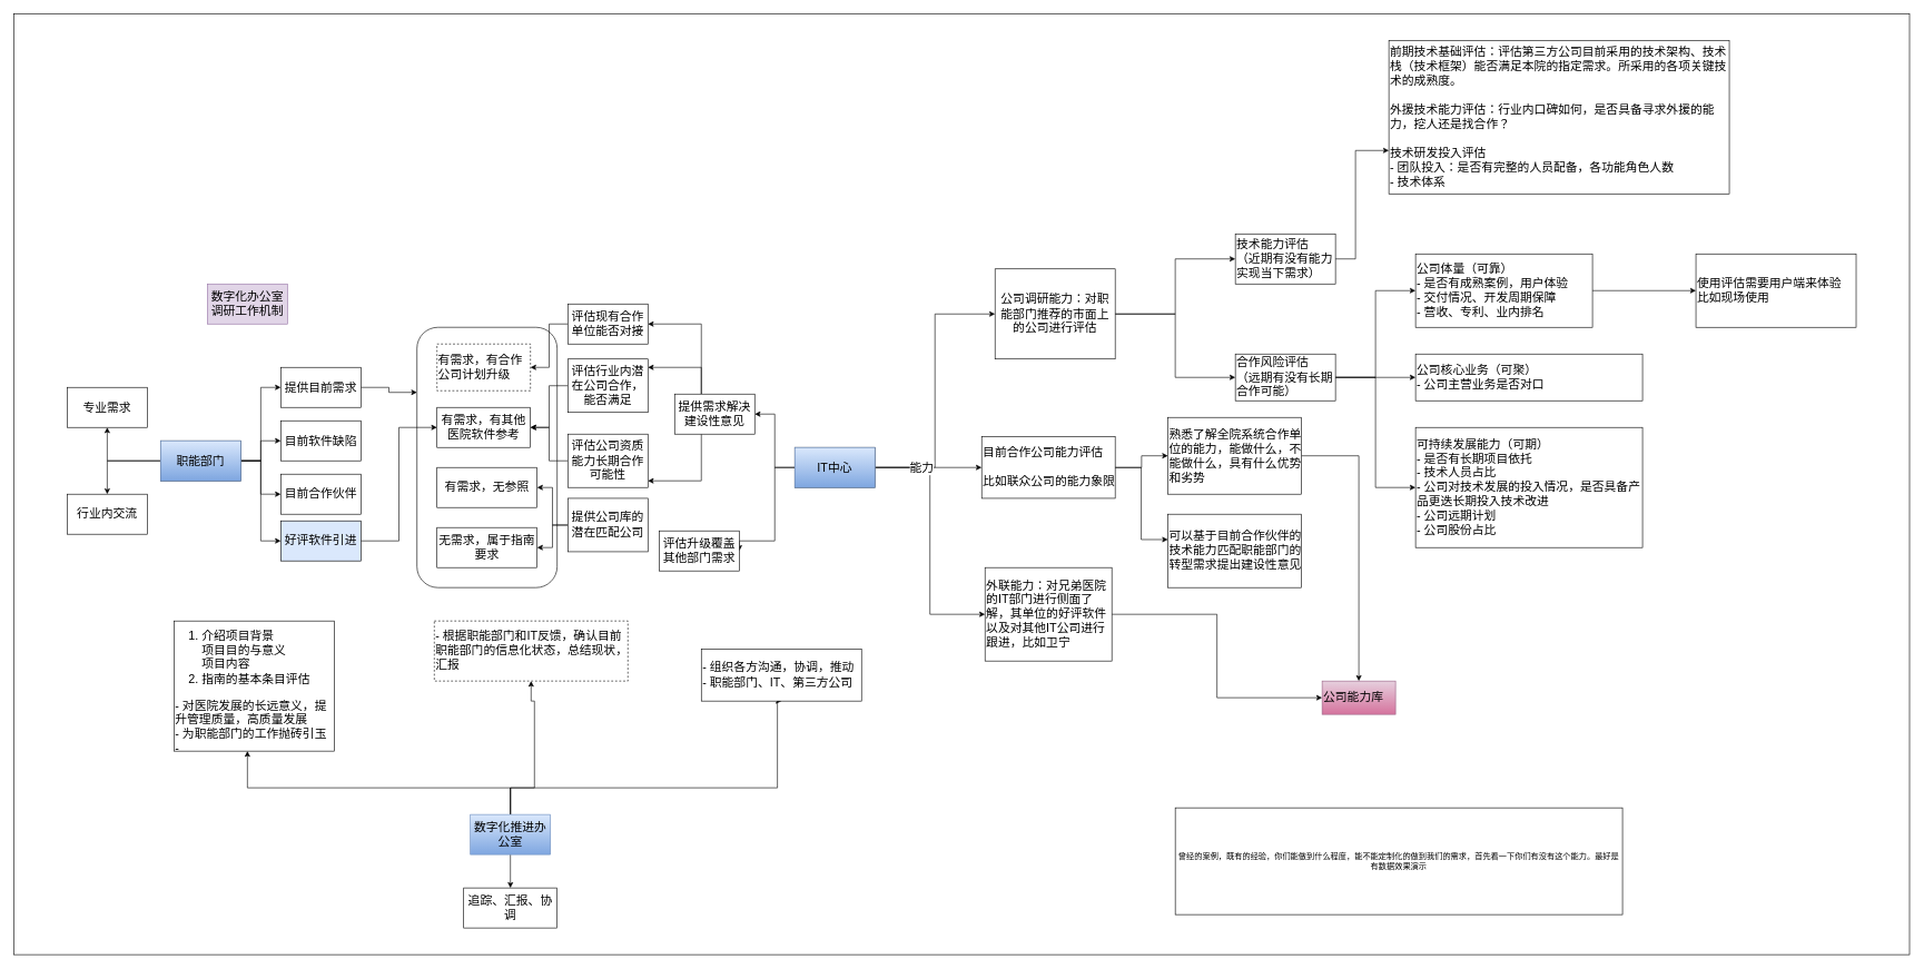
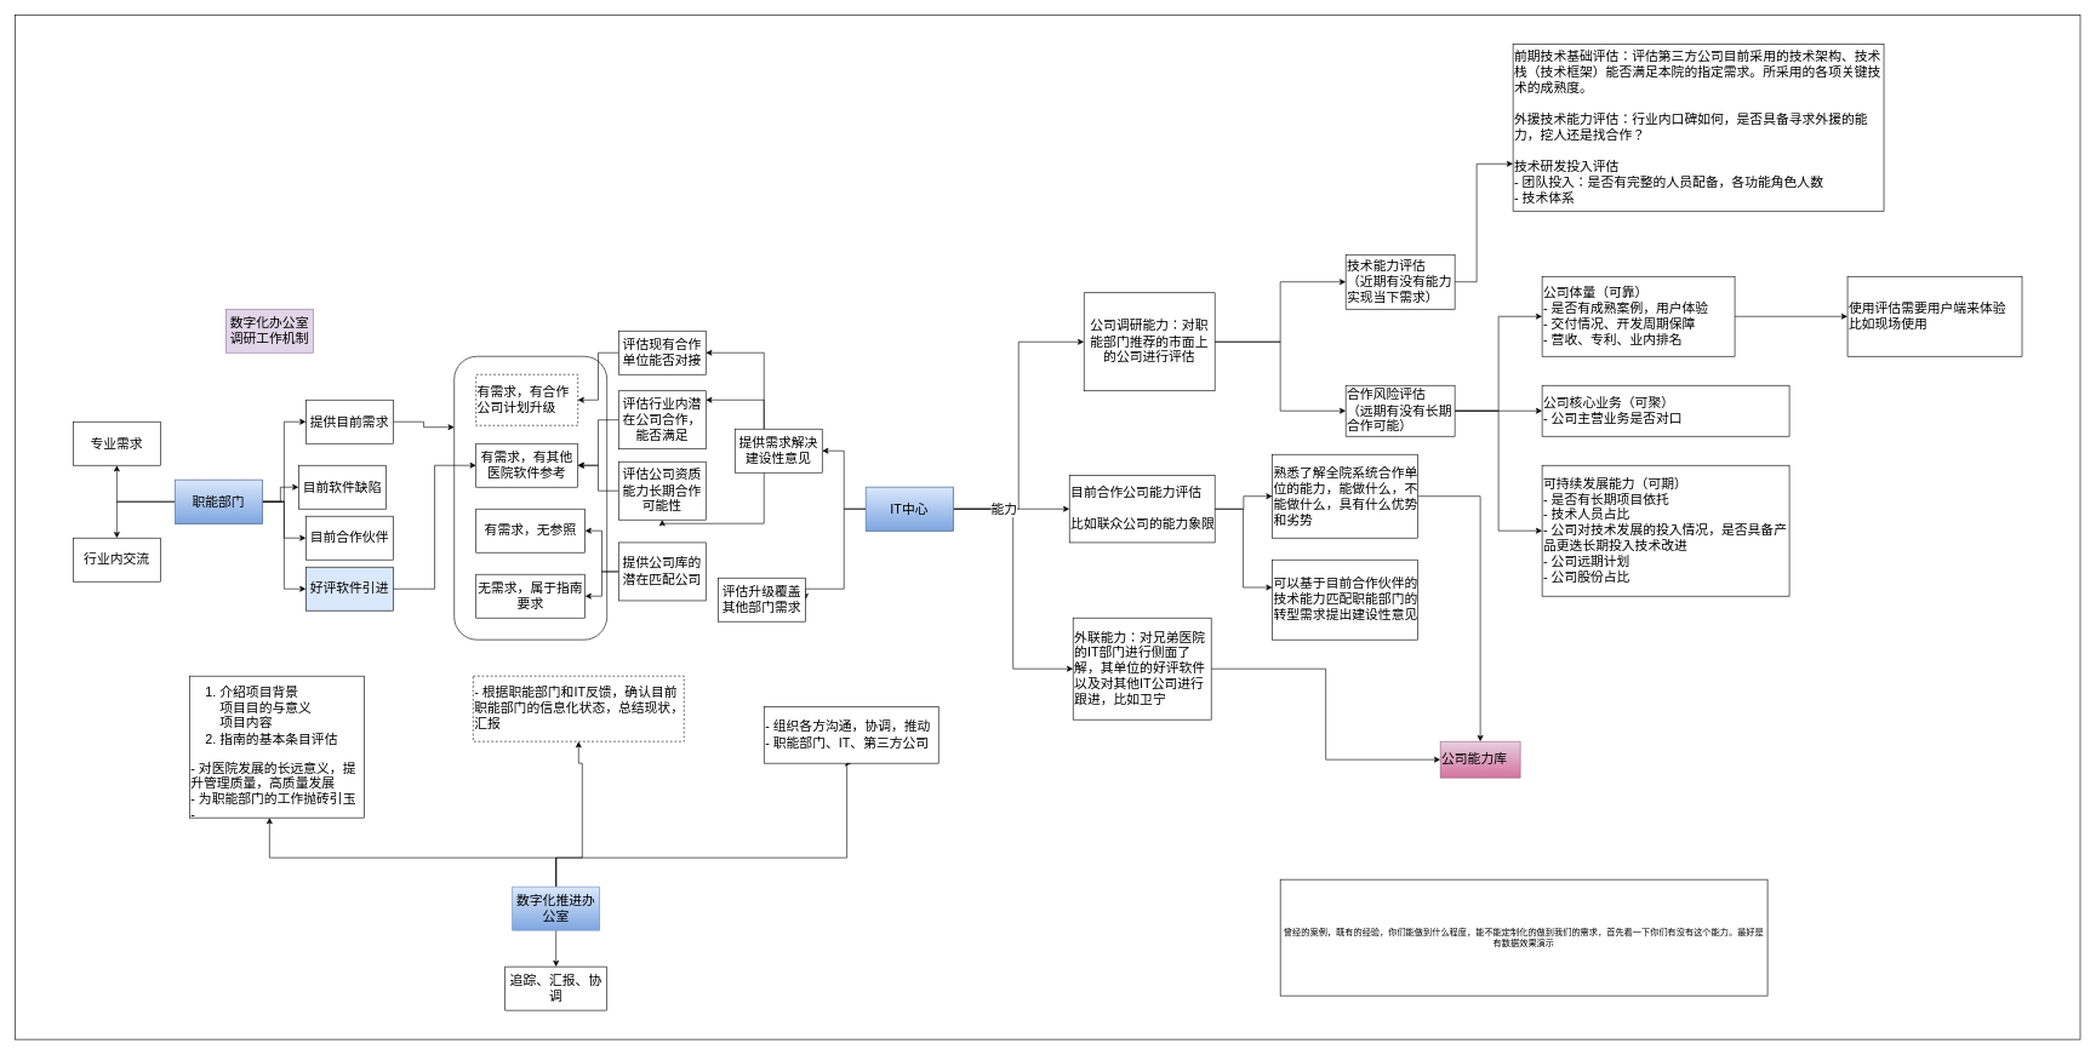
  <mxCell id="0" />
  <mxCell id="1" parent="0" />
  <mxCell id="2" value="" style="rounded=0;whiteSpace=wrap;html=1;" vertex="1" parent="1"><mxGeometry x="20" y="20" width="2840" height="1410" as="geometry" /></mxCell>
  <mxCell id="3" value="" style="rounded=1;whiteSpace=wrap;html=1;" vertex="1" parent="1"><mxGeometry x="624" y="490" width="210" height="390" as="geometry" /></mxCell>
  <mxCell id="4" value="" style="edgeStyle=orthogonalEdgeStyle;rounded=0;orthogonalLoop=1;jettySize=auto;html=1;fontSize=18;" parent="1" source="10" target="11" edge="1"><mxGeometry relative="1" as="geometry" /></mxCell>
  <mxCell id="5" style="edgeStyle=orthogonalEdgeStyle;rounded=0;orthogonalLoop=1;jettySize=auto;html=1;entryX=0;entryY=0.5;entryDx=0;entryDy=0;fontSize=18;" parent="1" source="10" target="14" edge="1"><mxGeometry relative="1" as="geometry" /></mxCell>
  <mxCell id="6" style="edgeStyle=orthogonalEdgeStyle;rounded=0;orthogonalLoop=1;jettySize=auto;html=1;entryX=0;entryY=0.5;entryDx=0;entryDy=0;fontSize=18;" parent="1" source="10" target="22" edge="1"><mxGeometry relative="1" as="geometry" /></mxCell>
  <mxCell id="7" value="" style="edgeStyle=orthogonalEdgeStyle;rounded=0;orthogonalLoop=1;jettySize=auto;html=1;fontSize=18;" parent="1" source="10" target="69" edge="1"><mxGeometry relative="1" as="geometry" /></mxCell>
  <mxCell id="8" style="edgeStyle=orthogonalEdgeStyle;rounded=0;orthogonalLoop=1;jettySize=auto;html=1;entryX=0.5;entryY=0;entryDx=0;entryDy=0;fontSize=18;" parent="1" source="10" target="70" edge="1"><mxGeometry relative="1" as="geometry" /></mxCell>
  <mxCell id="9" style="edgeStyle=orthogonalEdgeStyle;rounded=0;orthogonalLoop=1;jettySize=auto;html=1;entryX=0;entryY=0.5;entryDx=0;entryDy=0;fontSize=18;" parent="1" source="10" target="73" edge="1"><mxGeometry relative="1" as="geometry" /></mxCell>
  <mxCell id="10" value="职能部门" style="rounded=0;whiteSpace=wrap;html=1;fontSize=18;" parent="1" vertex="1"><mxGeometry x="240" y="660" width="120" height="60" as="geometry" /></mxCell>
- <mxCell id="11" value="目前软件缺陷" style="rounded=0;whiteSpace=wrap;html=1;fontSize=18;" parent="1" vertex="1"><mxGeometry x="420" y="630" width="120" height="60" as="geometry" /></mxCell>
+ <mxCell id="11" value="目前软件缺陷" style="rounded=0;whiteSpace=wrap;html=1;fontSize=18;" parent="1" vertex="1"><mxGeometry x="410" y="640" width="120" height="60" as="geometry" /></mxCell>
  <mxCell id="12" value="数字化办公室调研工作机制" style="rounded=0;whiteSpace=wrap;html=1;fontSize=18;strokeColor=#9673a6;fillColor=#e1d5e7;" parent="1" vertex="1"><mxGeometry x="310" y="425" width="120" height="60" as="geometry" /></mxCell>
  <mxCell id="13" value="" style="edgeStyle=orthogonalEdgeStyle;rounded=0;orthogonalLoop=1;jettySize=auto;html=1;entryX=0;entryY=0.25;entryDx=0;entryDy=0;" edge="1" parent="1" source="14" target="3"><mxGeometry relative="1" as="geometry" /></mxCell>
  <mxCell id="14" value="提供目前需求" style="rounded=0;whiteSpace=wrap;html=1;fontSize=18;" parent="1" vertex="1"><mxGeometry x="420" y="550" width="120" height="60" as="geometry" /></mxCell>
  <mxCell id="15" style="edgeStyle=orthogonalEdgeStyle;rounded=0;orthogonalLoop=1;jettySize=auto;html=1;entryX=1;entryY=0.5;entryDx=0;entryDy=0;fontSize=18;" parent="1" source="21" target="26" edge="1"><mxGeometry relative="1" as="geometry" /></mxCell>
  <mxCell id="16" style="edgeStyle=orthogonalEdgeStyle;rounded=0;orthogonalLoop=1;jettySize=auto;html=1;entryX=1;entryY=0.5;entryDx=0;entryDy=0;fontSize=18;" parent="1" source="21" target="43" edge="1"><mxGeometry relative="1" as="geometry"><Array as="points"><mxPoint x="1160" y="700" /><mxPoint x="1160" y="810" /></Array></mxGeometry></mxCell>
  <mxCell id="17" style="edgeStyle=orthogonalEdgeStyle;rounded=0;orthogonalLoop=1;jettySize=auto;html=1;entryX=0;entryY=0.5;entryDx=0;entryDy=0;fontSize=18;" parent="1" source="21" target="47" edge="1"><mxGeometry relative="1" as="geometry" /></mxCell>
  <mxCell id="18" style="edgeStyle=orthogonalEdgeStyle;rounded=0;orthogonalLoop=1;jettySize=auto;html=1;entryX=0;entryY=0.5;entryDx=0;entryDy=0;fontSize=18;" parent="1" source="21" target="50" edge="1"><mxGeometry relative="1" as="geometry" /></mxCell>
  <mxCell id="19" style="edgeStyle=orthogonalEdgeStyle;rounded=0;orthogonalLoop=1;jettySize=auto;html=1;entryX=0;entryY=0.5;entryDx=0;entryDy=0;fontSize=18;" parent="1" source="21" target="52" edge="1"><mxGeometry relative="1" as="geometry" /></mxCell>
  <mxCell id="20" value="能力" style="edgeLabel;html=1;align=center;verticalAlign=middle;resizable=0;points=[];fontSize=18;" parent="19" vertex="1" connectable="0"><mxGeometry x="-0.641" relative="1" as="geometry"><mxPoint as="offset" /></mxGeometry></mxCell>
  <mxCell id="21" value="IT中心" style="rounded=0;whiteSpace=wrap;html=1;fontSize=18;" parent="1" vertex="1"><mxGeometry x="1190" y="670" width="120" height="60" as="geometry" /></mxCell>
  <mxCell id="22" value="目前合作伙伴" style="rounded=0;whiteSpace=wrap;html=1;fontSize=18;" parent="1" vertex="1"><mxGeometry x="420" y="710" width="120" height="60" as="geometry" /></mxCell>
  <mxCell id="23" value="" style="edgeStyle=orthogonalEdgeStyle;rounded=0;orthogonalLoop=1;jettySize=auto;html=1;fontSize=18;" parent="1" source="26" target="39" edge="1"><mxGeometry relative="1" as="geometry"><Array as="points"><mxPoint x="1050" y="550" /></Array></mxGeometry></mxCell>
  <mxCell id="24" value="" style="edgeStyle=orthogonalEdgeStyle;rounded=0;orthogonalLoop=1;jettySize=auto;html=1;fontSize=18;" parent="1" source="26" target="41" edge="1"><mxGeometry relative="1" as="geometry"><Array as="points"><mxPoint x="1050" y="720" /></Array></mxGeometry></mxCell>
  <mxCell id="25" style="edgeStyle=orthogonalEdgeStyle;rounded=0;orthogonalLoop=1;jettySize=auto;html=1;fontSize=18;" parent="1" source="26" target="68" edge="1"><mxGeometry relative="1" as="geometry"><Array as="points"><mxPoint x="1050" y="485" /></Array></mxGeometry></mxCell>
  <mxCell id="26" value="提供需求解决建设性意见" style="rounded=0;whiteSpace=wrap;html=1;fontSize=18;" parent="1" vertex="1"><mxGeometry x="1010" y="590" width="120" height="60" as="geometry" /></mxCell>
  <mxCell id="27" value="&lt;div&gt;&lt;ol&gt;&lt;li&gt;&lt;span&gt;介绍项目背景&lt;br&gt;&lt;/span&gt;项目目的与意义&lt;br&gt;项目内容&lt;/li&gt;&lt;li&gt;指南的基本条目评估&lt;br&gt;&lt;/li&gt;&lt;/ol&gt;&lt;/div&gt;&lt;div&gt;&lt;span&gt;- 对医院发展的长远意义，提升管理质量，高质量发展&lt;/span&gt;&lt;br&gt;&lt;/div&gt;&lt;div&gt;&lt;span&gt;- 为职能部门的工作抛砖引玉&amp;nbsp;&lt;/span&gt;&lt;/div&gt;&lt;div&gt;-&amp;nbsp;&lt;span&gt;&lt;br&gt;&lt;/span&gt;&lt;/div&gt;" style="rounded=0;whiteSpace=wrap;html=1;fontSize=18;align=left;" parent="1" vertex="1"><mxGeometry x="260" y="930" width="240" height="195" as="geometry" /></mxCell>
  <mxCell id="28" style="edgeStyle=orthogonalEdgeStyle;rounded=0;orthogonalLoop=1;jettySize=auto;html=1;fontSize=18;" parent="1" source="32" target="27" edge="1"><mxGeometry relative="1" as="geometry"><Array as="points"><mxPoint x="764" y="1180" /><mxPoint x="370" y="1180" /></Array></mxGeometry></mxCell>
  <mxCell id="29" value="" style="edgeStyle=orthogonalEdgeStyle;rounded=0;orthogonalLoop=1;jettySize=auto;html=1;fontSize=18;" parent="1" source="32" target="71" edge="1"><mxGeometry relative="1" as="geometry" /></mxCell>
  <mxCell id="30" style="edgeStyle=orthogonalEdgeStyle;rounded=0;orthogonalLoop=1;jettySize=auto;html=1;entryX=0.5;entryY=1;entryDx=0;entryDy=0;fontSize=18;" parent="1" source="32" target="33" edge="1"><mxGeometry relative="1" as="geometry"><Array as="points"><mxPoint x="764" y="1180" /><mxPoint x="800" y="1180" /><mxPoint x="800" y="1050" /><mxPoint x="795" y="1050" /></Array></mxGeometry></mxCell>
  <mxCell id="31" style="edgeStyle=orthogonalEdgeStyle;rounded=0;orthogonalLoop=1;jettySize=auto;html=1;entryX=0.5;entryY=1;entryDx=0;entryDy=0;fontSize=18;" parent="1" source="32" target="34" edge="1"><mxGeometry relative="1" as="geometry"><Array as="points"><mxPoint x="764" y="1180" /><mxPoint x="1164" y="1180" /></Array></mxGeometry></mxCell>
  <mxCell id="32" value="数字化推进办公室" style="rounded=0;whiteSpace=wrap;html=1;fontSize=18;fillColor=#dae8fc;gradientColor=#7ea6e0;strokeColor=#6c8ebf;" parent="1" vertex="1"><mxGeometry x="704" y="1220" width="120" height="60" as="geometry" /></mxCell>
  <mxCell id="33" value="- 根据职能部门和IT反馈，确认目前职能部门的信息化状态，总结现状，汇报" style="rounded=0;whiteSpace=wrap;html=1;fontSize=18;align=left;dashed=1;" parent="1" vertex="1"><mxGeometry x="650" y="930" width="290" height="90" as="geometry" /></mxCell>
  <mxCell id="34" value="&lt;div&gt;&lt;/div&gt;- 组织各方沟通，协调，推动&lt;br&gt;- &lt;span&gt;职能部门、IT、第三方公司&lt;br&gt;&lt;/span&gt;" style="rounded=0;whiteSpace=wrap;html=1;fontSize=18;align=left;" parent="1" vertex="1"><mxGeometry x="1050" y="972.5" width="240" height="77.5" as="geometry" /></mxCell>
  <mxCell id="35" value="有需求，无参照" style="rounded=0;whiteSpace=wrap;html=1;fontSize=18;" parent="1" vertex="1"><mxGeometry x="654" y="700" width="150" height="60" as="geometry" /></mxCell>
  <mxCell id="36" value="有需求，有合作公司计划升级" style="rounded=0;whiteSpace=wrap;html=1;fontSize=18;align=left;dashed=1;" parent="1" vertex="1"><mxGeometry x="654" y="515" width="140" height="70" as="geometry" /></mxCell>
  <mxCell id="37" value="无需求，属于指南要求" style="rounded=0;whiteSpace=wrap;html=1;fontSize=18;" parent="1" vertex="1"><mxGeometry x="654" y="790" width="150" height="60" as="geometry" /></mxCell>
  <mxCell id="38" style="edgeStyle=orthogonalEdgeStyle;rounded=0;orthogonalLoop=1;jettySize=auto;html=1;entryX=1;entryY=0.5;entryDx=0;entryDy=0;" edge="1" parent="1" source="39" target="42"><mxGeometry relative="1" as="geometry" /></mxCell>
  <mxCell id="39" value="评估行业内潜在公司合作，能否满足" style="rounded=0;whiteSpace=wrap;html=1;fontSize=18;" parent="1" vertex="1"><mxGeometry x="850" y="537.5" width="120" height="80" as="geometry" /></mxCell>
  <mxCell id="40" style="edgeStyle=orthogonalEdgeStyle;rounded=0;orthogonalLoop=1;jettySize=auto;html=1;entryX=1;entryY=0.5;entryDx=0;entryDy=0;" edge="1" parent="1" source="41" target="42"><mxGeometry relative="1" as="geometry" /></mxCell>
- <mxCell id="41" value="评估公司资质能力长期合作可能性" style="rounded=0;whiteSpace=wrap;html=1;fontSize=18;" parent="1" vertex="1"><mxGeometry x="850" y="650" width="120" height="80" as="geometry" /></mxCell>
+ <mxCell id="41" value="评估公司资质能力长期合作可能性" style="rounded=0;whiteSpace=wrap;html=1;fontSize=18;" parent="1" vertex="1"><mxGeometry x="850" y="635" width="120" height="80" as="geometry" /></mxCell>
  <mxCell id="42" value="有需求，有其他医院软件参考" style="rounded=0;whiteSpace=wrap;html=1;fontSize=18;" parent="1" vertex="1"><mxGeometry x="654" y="610" width="140" height="60" as="geometry" /></mxCell>
  <mxCell id="43" value="评估升级覆盖其他部门需求" style="rounded=0;whiteSpace=wrap;html=1;fontSize=18;" parent="1" vertex="1"><mxGeometry x="987" y="795" width="120" height="60" as="geometry" /></mxCell>
  <mxCell id="44" value="" style="edgeStyle=orthogonalEdgeStyle;rounded=0;orthogonalLoop=1;jettySize=auto;html=1;fontSize=18;exitX=1;exitY=0.5;exitDx=0;exitDy=0;" parent="1" source="54" target="53" edge="1"><mxGeometry relative="1" as="geometry"><Array as="points"><mxPoint x="2030" y="388" /><mxPoint x="2030" y="225" /></Array></mxGeometry></mxCell>
  <mxCell id="45" style="edgeStyle=orthogonalEdgeStyle;rounded=0;orthogonalLoop=1;jettySize=auto;html=1;entryX=0;entryY=0.5;entryDx=0;entryDy=0;fontSize=18;" parent="1" source="47" target="54" edge="1"><mxGeometry relative="1" as="geometry" /></mxCell>
  <mxCell id="46" style="edgeStyle=orthogonalEdgeStyle;rounded=0;orthogonalLoop=1;jettySize=auto;html=1;entryX=0;entryY=0.5;entryDx=0;entryDy=0;fontSize=18;" parent="1" source="47" target="58" edge="1"><mxGeometry relative="1" as="geometry" /></mxCell>
  <mxCell id="47" value="&lt;span style=&quot;text-align: left&quot;&gt;公司调研能力：对职能部门推荐的市面上的公司&lt;/span&gt;进行评估" style="rounded=0;whiteSpace=wrap;html=1;fontSize=18;" parent="1" vertex="1"><mxGeometry x="1490" y="402.5" width="180" height="135" as="geometry" /></mxCell>
  <mxCell id="48" value="" style="edgeStyle=orthogonalEdgeStyle;rounded=0;orthogonalLoop=1;jettySize=auto;html=1;fontSize=18;" parent="1" source="50" target="63" edge="1"><mxGeometry relative="1" as="geometry"><Array as="points"><mxPoint x="1709" y="700" /><mxPoint x="1709" y="808" /></Array></mxGeometry></mxCell>
  <mxCell id="49" style="edgeStyle=orthogonalEdgeStyle;rounded=0;orthogonalLoop=1;jettySize=auto;html=1;entryX=0;entryY=0.5;entryDx=0;entryDy=0;fontSize=18;" parent="1" source="50" target="65" edge="1"><mxGeometry relative="1" as="geometry" /></mxCell>
  <mxCell id="50" value="目前合作公司能力评估&lt;br&gt;&lt;br&gt;比如联众公司的能力象限" style="rounded=0;whiteSpace=wrap;html=1;fontSize=18;align=left;" parent="1" vertex="1"><mxGeometry x="1470" y="653.75" width="200" height="92.5" as="geometry" /></mxCell>
  <mxCell id="51" style="edgeStyle=orthogonalEdgeStyle;rounded=0;orthogonalLoop=1;jettySize=auto;html=1;entryX=0;entryY=0.5;entryDx=0;entryDy=0;fontSize=18;" parent="1" source="52" target="66" edge="1"><mxGeometry relative="1" as="geometry" /></mxCell>
  <mxCell id="52" value="外联能力：对兄弟医院的IT部门进行侧面了解，其单位的好评软件以及对其他IT公司进行跟进，比如卫宁" style="rounded=0;whiteSpace=wrap;html=1;fontSize=18;align=left;" parent="1" vertex="1"><mxGeometry x="1475" y="850" width="190" height="140" as="geometry" /></mxCell>
  <mxCell id="53" value="前期技术基础评估：评估第三方公司目前采用的技术架构、技术栈（技术框架）能否满足本院的指定需求。所采用的各项关键技术的成熟度。&lt;br&gt;&lt;br&gt;外援技术能力评估：行业内口碑如何，是否具备寻求外援的能力，挖人还是找合作？&lt;br&gt;&lt;br&gt;技术研发投入评估&lt;br&gt;- 团队投入：是否有完整的人员配备，各功能角色人数&lt;br&gt;- 技术体系" style="rounded=0;whiteSpace=wrap;html=1;fontSize=18;align=left;" parent="1" vertex="1"><mxGeometry x="2080" y="60" width="510" height="230" as="geometry" /></mxCell>
  <mxCell id="54" value="技术能力评估&lt;br&gt;（近期有没有能力实现当下需求）" style="rounded=0;whiteSpace=wrap;html=1;fontSize=18;align=left;" parent="1" vertex="1"><mxGeometry x="1850" y="350" width="150" height="75" as="geometry" /></mxCell>
  <mxCell id="55" style="edgeStyle=orthogonalEdgeStyle;rounded=0;orthogonalLoop=1;jettySize=auto;html=1;entryX=0;entryY=0.5;entryDx=0;entryDy=0;fontSize=18;" parent="1" source="58" target="60" edge="1"><mxGeometry relative="1" as="geometry" /></mxCell>
  <mxCell id="56" style="edgeStyle=orthogonalEdgeStyle;rounded=0;orthogonalLoop=1;jettySize=auto;html=1;entryX=0;entryY=0.5;entryDx=0;entryDy=0;fontSize=18;" parent="1" source="58" target="61" edge="1"><mxGeometry relative="1" as="geometry" /></mxCell>
  <mxCell id="57" style="edgeStyle=orthogonalEdgeStyle;rounded=0;orthogonalLoop=1;jettySize=auto;html=1;entryX=0;entryY=0.5;entryDx=0;entryDy=0;fontSize=18;" parent="1" source="58" target="62" edge="1"><mxGeometry relative="1" as="geometry" /></mxCell>
  <mxCell id="58" value="合作风险评估&lt;br&gt;（远期有没有长期合作可能）" style="rounded=0;whiteSpace=wrap;html=1;fontSize=18;align=left;" parent="1" vertex="1"><mxGeometry x="1850" y="530" width="150" height="70" as="geometry" /></mxCell>
  <mxCell id="59" value="" style="edgeStyle=orthogonalEdgeStyle;rounded=0;orthogonalLoop=1;jettySize=auto;html=1;" edge="1" parent="1" source="60" target="76"><mxGeometry relative="1" as="geometry" /></mxCell>
  <mxCell id="60" value="公司体量（可靠）&lt;br&gt;- 是否有成熟案例，用户体验&lt;br&gt;- 交付情况、开发周期保障&lt;br&gt;- 营收、专利、业内排名" style="rounded=0;whiteSpace=wrap;html=1;fontSize=18;align=left;" parent="1" vertex="1"><mxGeometry x="2120" y="380" width="265" height="110" as="geometry" /></mxCell>
  <mxCell id="61" value="公司核心业务（可聚）&lt;br&gt;- 公司主营业务是否对口" style="rounded=0;whiteSpace=wrap;html=1;fontSize=18;align=left;" parent="1" vertex="1"><mxGeometry x="2120" y="530" width="340" height="70" as="geometry" /></mxCell>
  <mxCell id="62" value="可持续发展能力（可期）&lt;br&gt;- 是否有长期项目依托&lt;br&gt;- 技术人员占比&lt;br&gt;- 公司对技术发展的投入情况，是否具备产品更迭长期投入技术改进&lt;br&gt;- 公司远期计划&lt;br&gt;- 公司股份占比&lt;br&gt;" style="rounded=0;whiteSpace=wrap;html=1;fontSize=18;align=left;" parent="1" vertex="1"><mxGeometry x="2120" y="640" width="340" height="180" as="geometry" /></mxCell>
  <mxCell id="63" value="可以基于目前合作伙伴的技术能力匹配职能部门的转型需求提出建设性意见" style="rounded=0;whiteSpace=wrap;html=1;fontSize=18;align=left;" parent="1" vertex="1"><mxGeometry x="1749" y="770" width="200" height="110" as="geometry" /></mxCell>
  <mxCell id="64" style="edgeStyle=orthogonalEdgeStyle;rounded=0;orthogonalLoop=1;jettySize=auto;html=1;entryX=0.5;entryY=0;entryDx=0;entryDy=0;fontSize=18;" parent="1" source="65" target="66" edge="1"><mxGeometry relative="1" as="geometry" /></mxCell>
  <mxCell id="65" value="熟悉了解全院系统合作单位的能力，能做什么，不能做什么，具有什么优势和劣势" style="rounded=0;whiteSpace=wrap;html=1;fontSize=18;align=left;" parent="1" vertex="1"><mxGeometry x="1749" y="625" width="200" height="115" as="geometry" /></mxCell>
  <mxCell id="66" value="公司能力库" style="rounded=0;whiteSpace=wrap;html=1;fontSize=18;align=left;fillColor=#e6d0de;strokeColor=#996185;gradientColor=#d5739d;" parent="1" vertex="1"><mxGeometry x="1980" y="1020" width="110" height="50" as="geometry" /></mxCell>
  <mxCell id="67" style="edgeStyle=orthogonalEdgeStyle;rounded=0;orthogonalLoop=1;jettySize=auto;html=1;entryX=1;entryY=0.5;entryDx=0;entryDy=0;" edge="1" parent="1" source="68" target="36"><mxGeometry relative="1" as="geometry" /></mxCell>
  <mxCell id="68" value="评估现有合作单位能否对接" style="rounded=0;whiteSpace=wrap;html=1;fontSize=18;" parent="1" vertex="1"><mxGeometry x="850" y="455" width="120" height="60" as="geometry" /></mxCell>
  <mxCell id="69" value="专业需求" style="rounded=0;whiteSpace=wrap;html=1;fontSize=18;" parent="1" vertex="1"><mxGeometry x="100" y="580" width="120" height="60" as="geometry" /></mxCell>
  <mxCell id="70" value="行业内交流" style="rounded=0;whiteSpace=wrap;html=1;fontSize=18;" parent="1" vertex="1"><mxGeometry x="100" y="740" width="120" height="60" as="geometry" /></mxCell>
  <mxCell id="71" value="追踪、汇报、协调" style="rounded=0;whiteSpace=wrap;html=1;fontSize=18;" parent="1" vertex="1"><mxGeometry x="694" y="1330" width="140" height="60" as="geometry" /></mxCell>
  <mxCell id="72" style="edgeStyle=orthogonalEdgeStyle;rounded=0;orthogonalLoop=1;jettySize=auto;html=1;entryX=0;entryY=0.5;entryDx=0;entryDy=0;" edge="1" parent="1" source="73" target="42"><mxGeometry relative="1" as="geometry" /></mxCell>
  <mxCell id="73" value="好评软件引进" style="rounded=0;whiteSpace=wrap;html=1;fontSize=18;fillColor=#dae8fc;" parent="1" vertex="1"><mxGeometry x="420" y="780" width="120" height="60" as="geometry" /></mxCell>
  <mxCell id="74" value="职能部门" style="rounded=0;whiteSpace=wrap;html=1;fontSize=18;fillColor=#dae8fc;gradientColor=#7ea6e0;strokeColor=#6c8ebf;" parent="1" vertex="1"><mxGeometry x="240" y="660" width="120" height="60" as="geometry" /></mxCell>
  <mxCell id="75" value="IT中心" style="rounded=0;whiteSpace=wrap;html=1;fontSize=18;fillColor=#dae8fc;gradientColor=#7ea6e0;strokeColor=#6c8ebf;" parent="1" vertex="1"><mxGeometry x="1190" y="670" width="120" height="60" as="geometry" /></mxCell>
  <mxCell id="76" value="使用评估需要用户端来体验&lt;br&gt;比如现场使用" style="rounded=0;whiteSpace=wrap;html=1;fontSize=18;align=left;" vertex="1" parent="1"><mxGeometry x="2540" y="380" width="240" height="110" as="geometry" /></mxCell>
  <mxCell id="77" style="edgeStyle=orthogonalEdgeStyle;rounded=0;orthogonalLoop=1;jettySize=auto;html=1;entryX=1;entryY=0.5;entryDx=0;entryDy=0;" edge="1" parent="1" source="79" target="35"><mxGeometry relative="1" as="geometry" /></mxCell>
  <mxCell id="78" style="edgeStyle=orthogonalEdgeStyle;rounded=0;orthogonalLoop=1;jettySize=auto;html=1;entryX=1;entryY=0.5;entryDx=0;entryDy=0;" edge="1" parent="1" source="79" target="37"><mxGeometry relative="1" as="geometry" /></mxCell>
  <mxCell id="79" value="提供公司库的潜在匹配公司" style="rounded=0;whiteSpace=wrap;html=1;fontSize=18;" vertex="1" parent="1"><mxGeometry x="850" y="746.25" width="120" height="80" as="geometry" /></mxCell>
  <mxCell id="80" value="曾经的案例，既有的经验，你们能做到什么程度，能不能定制化的做到我们的需求，首先看一下你们有没有这个能力。最好是有数据效果演示" style="rounded=0;whiteSpace=wrap;html=1;" vertex="1" parent="1"><mxGeometry x="1760" y="1210" width="670" height="160" as="geometry" /></mxCell>
